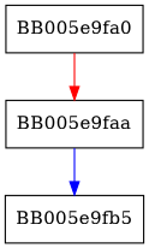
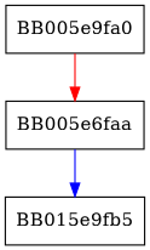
  digraph {
    splines=ortho
    node [shape=box]
    BB005e9fa0
-   BB005e9faa
-   BB005e9fb5
+   BB005e9faa [label=BB005e6faa]
+   BB005e9fb5 [label=BB015e9fb5]
    BB005e9fa0 -> BB005e9faa [color=red]
    BB005e9faa -> BB005e9fb5 [color=blue]
  }
